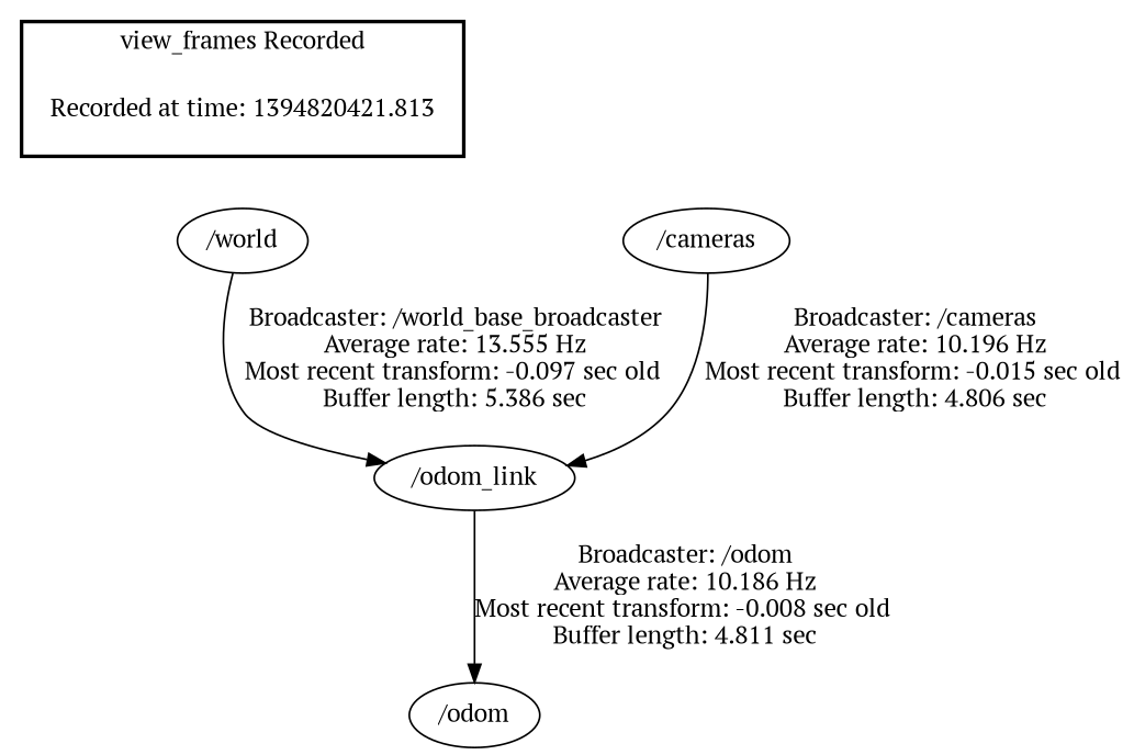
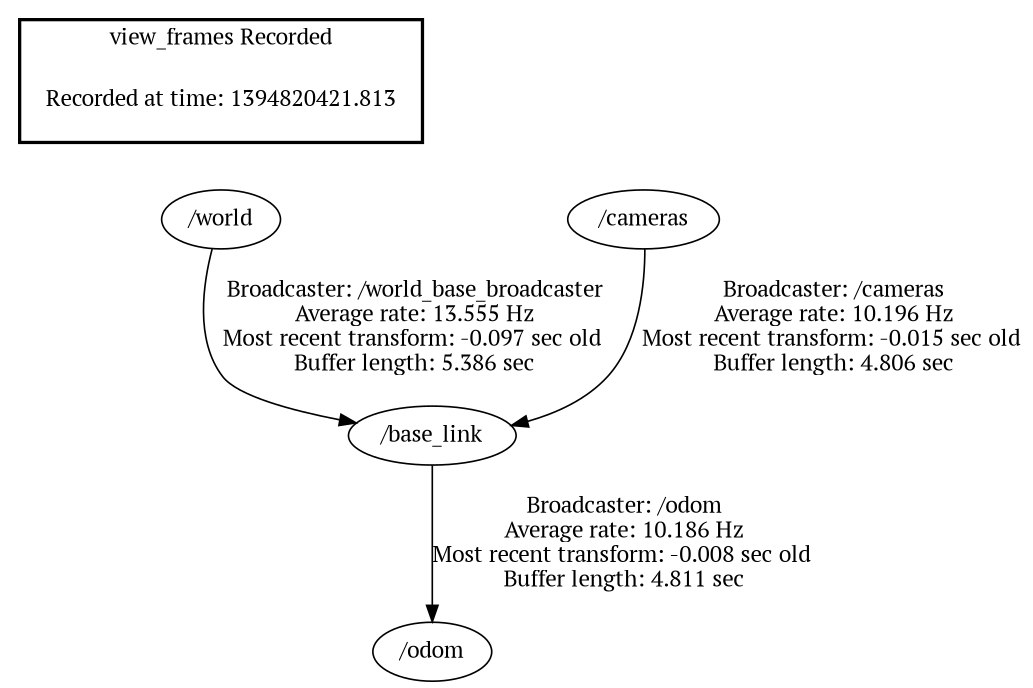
  digraph {
    fontname="PT Serif"
    node [fontname="PT Serif"]
    edge [fontname="PT Serif"]
    "Recorded at time: 1394820421.813" [shape=plaintext]
    "/world"
-   "/base_link" [label="/odom_link"]
+   "/base_link"
    "/odom"
    "/cameras"
    subgraph cluster_1 {
      color=black
      label="view_frames Recorded"
      style=bold
      "Recorded at time: 1394820421.813"
    }
    "Recorded at time: 1394820421.813" -> "/world" [style=invis]
    "/world" -> "/base_link" [label="Broadcaster: /world_base_broadcaster\nAverage rate: 13.555 Hz\nMost recent transform: -0.097 sec old \nBuffer length: 5.386 sec\n"]
    "/base_link" -> "/odom" [label="Broadcaster: /odom\nAverage rate: 10.186 Hz\nMost recent transform: -0.008 sec old \nBuffer length: 4.811 sec\n"]
    "/cameras" -> "/base_link" [label="Broadcaster: /cameras\nAverage rate: 10.196 Hz\nMost recent transform: -0.015 sec old \nBuffer length: 4.806 sec\n"]
  }
